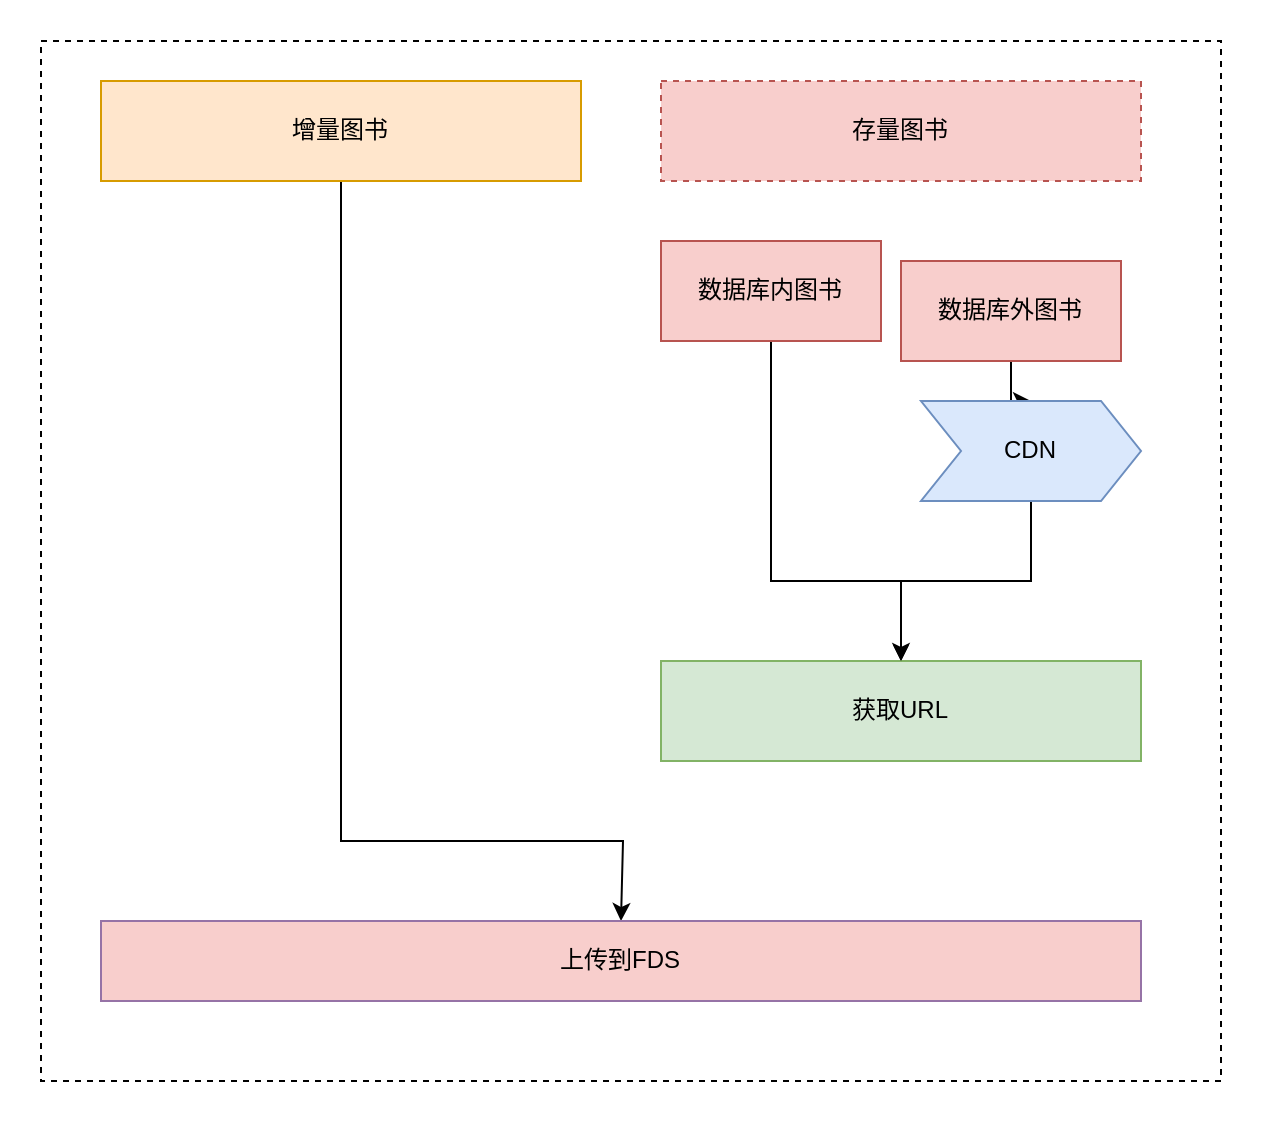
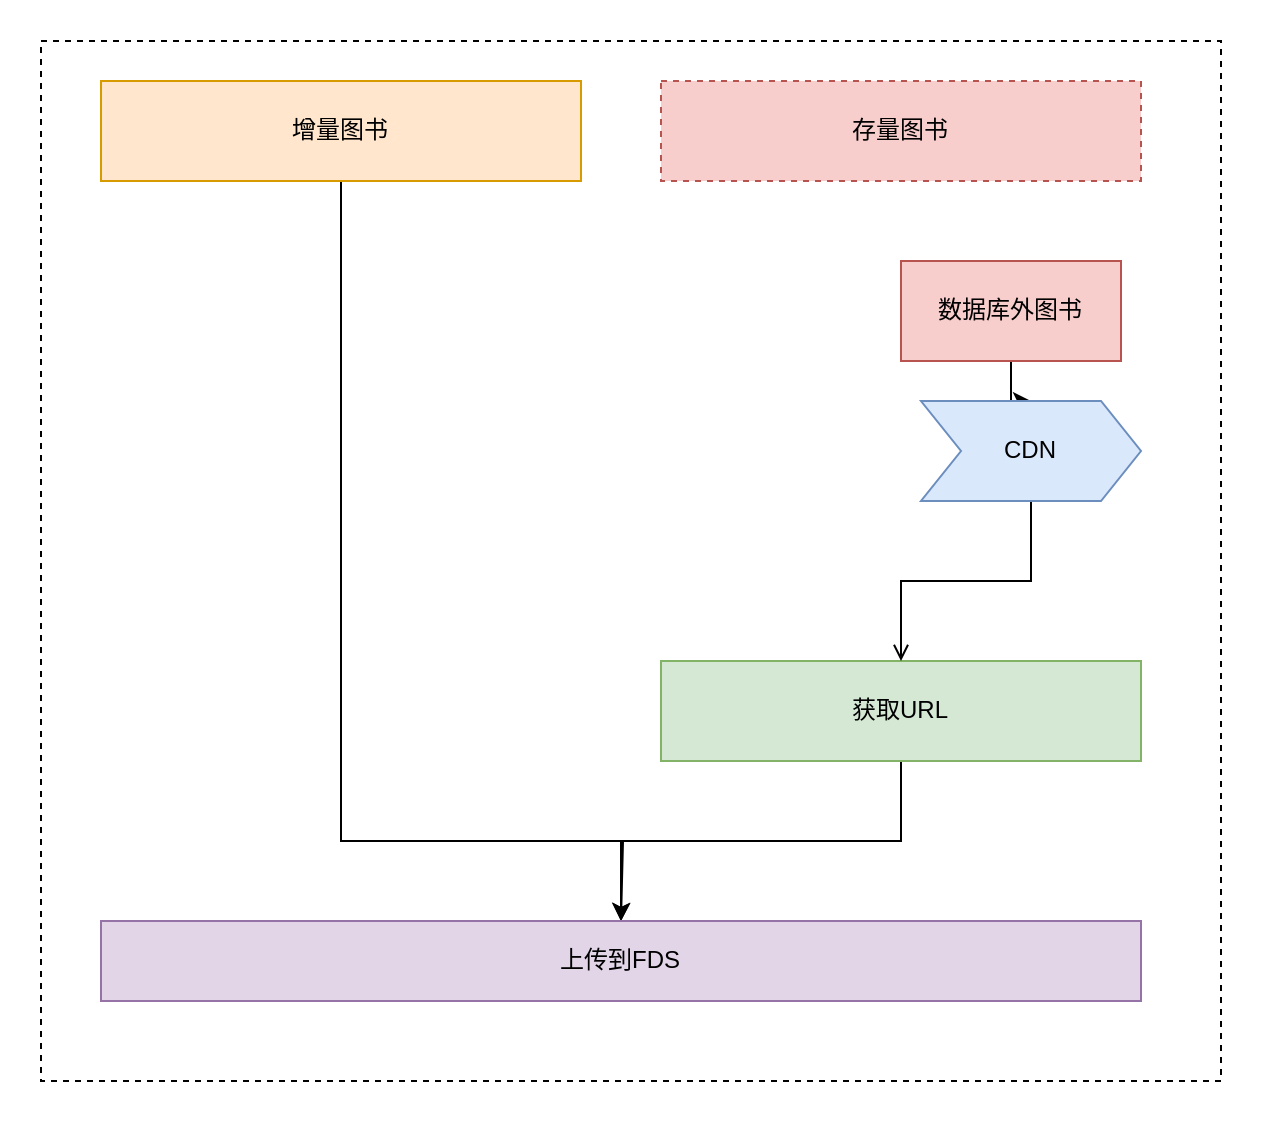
  <mxCell id="0" />
  <mxCell id="1" parent="0" />
  <mxCell id="2" value="" style="rounded=0;whiteSpace=wrap;html=1;dashed=1;" vertex="1" parent="1"><mxGeometry x="20" y="20" width="590" height="520" as="geometry" /></mxCell>
  <mxCell id="3" style="edgeStyle=orthogonalEdgeStyle;rounded=0;orthogonalLoop=1;jettySize=auto;html=1;exitX=0.5;exitY=1;exitDx=0;exitDy=0;" edge="1" parent="1" source="4"><mxGeometry relative="1" as="geometry"><mxPoint x="310" y="460" as="targetPoint" /><Array as="points"><mxPoint x="170" y="420" /><mxPoint x="311" y="420" /></Array></mxGeometry></mxCell>
  <mxCell id="4" value="增量图书" style="rounded=0;whiteSpace=wrap;html=1;fillColor=#ffe6cc;strokeColor=#d79b00;" vertex="1" parent="1"><mxGeometry x="50" y="40" width="240" height="50" as="geometry" /></mxCell>
  <mxCell id="5" value="存量图书" style="rounded=0;whiteSpace=wrap;html=1;fillColor=#f8cecc;strokeColor=#b85450;dashed=1;" vertex="1" parent="1"><mxGeometry x="330" y="40" width="240" height="50" as="geometry" /></mxCell>
- <mxCell id="6" style="edgeStyle=orthogonalEdgeStyle;rounded=0;orthogonalLoop=1;jettySize=auto;html=1;exitX=0.5;exitY=1;exitDx=0;exitDy=0;entryX=0.5;entryY=0;entryDx=0;entryDy=0;" edge="1" parent="1" source="7" target="11"><mxGeometry relative="1" as="geometry"><Array as="points"><mxPoint x="385" y="290" /><mxPoint x="450" y="290" /></Array></mxGeometry></mxCell>
- <mxCell id="7" value="数据库内图书" style="rounded=0;whiteSpace=wrap;html=1;fillColor=#f8cecc;strokeColor=#b85450;" vertex="1" parent="1"><mxGeometry x="330" y="120" width="110" height="50" as="geometry" /></mxCell>
  <mxCell id="8" style="edgeStyle=orthogonalEdgeStyle;rounded=0;orthogonalLoop=1;jettySize=auto;html=1;exitX=0.5;exitY=1;exitDx=0;exitDy=0;" edge="1" parent="1" source="9" target="13"><mxGeometry relative="1" as="geometry" /></mxCell>
  <mxCell id="9" value="数据库外图书" style="rounded=0;whiteSpace=wrap;html=1;fillColor=#f8cecc;strokeColor=#b85450;" vertex="1" parent="1"><mxGeometry x="450" y="130" width="110" height="50" as="geometry" /></mxCell>
+ <mxCell id="10" style="edgeStyle=orthogonalEdgeStyle;rounded=0;orthogonalLoop=1;jettySize=auto;html=1;exitX=0.5;exitY=1;exitDx=0;exitDy=0;" edge="1" parent="1" source="11" target="14"><mxGeometry relative="1" as="geometry" /></mxCell>
  <mxCell id="11" value="获取URL" style="rounded=0;whiteSpace=wrap;html=1;fillColor=#d5e8d4;strokeColor=#82b366;" vertex="1" parent="1"><mxGeometry x="330" y="330" width="240" height="50" as="geometry" /></mxCell>
  <mxCell id="12" style="edgeStyle=orthogonalEdgeStyle;rounded=0;orthogonalLoop=1;jettySize=auto;html=1;exitX=0.5;exitY=1;exitDx=0;exitDy=0;endArrow=open;" edge="1" parent="1" source="13" target="11"><mxGeometry relative="1" as="geometry" /></mxCell>
  <mxCell id="13" value="CDN" style="shape=step;perimeter=stepPerimeter;whiteSpace=wrap;html=1;fixedSize=1;fillColor=#dae8fc;strokeColor=#6c8ebf;" vertex="1" parent="1"><mxGeometry x="460" y="200" width="110" height="50" as="geometry" /></mxCell>
- <mxCell id="14" value="上传到FDS" style="rounded=0;whiteSpace=wrap;html=1;fillColor=#f8cecc;strokeColor=#9673a6;" vertex="1" parent="1"><mxGeometry x="50" y="460" width="520" height="40" as="geometry" /></mxCell>
+ <mxCell id="14" value="上传到FDS" style="rounded=0;whiteSpace=wrap;html=1;fillColor=#e1d5e7;strokeColor=#9673a6;" vertex="1" parent="1"><mxGeometry x="50" y="460" width="520" height="40" as="geometry" /></mxCell>
